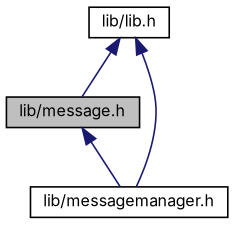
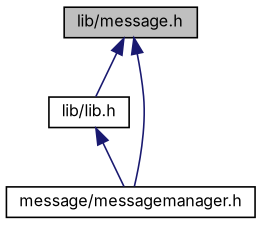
  digraph {
    fontname=Inter
    node [color=black fillcolor=white fontname=Inter fontsize=10 shape=record style=filled]
    edge [color=midnightblue dir=back fontname=Inter fontsize=10 labelfontname=Helvetica labelfontsize=10 style=solid]
    n1 [fillcolor=grey75 fontcolor=black height=0.2 label="lib/message.h" width=0.4]
    n2 [height=0.2 label="lib/lib.h" width=0.4]
-   n3 [height=0.2 label="lib/messagemanager.h" width=0.4]
-   n2 -> n1
+   n3 [height=0.2 label="message/messagemanager.h" width=0.4]
+   n1 -> n2
    n1 -> n3
    n2 -> n3
  }
